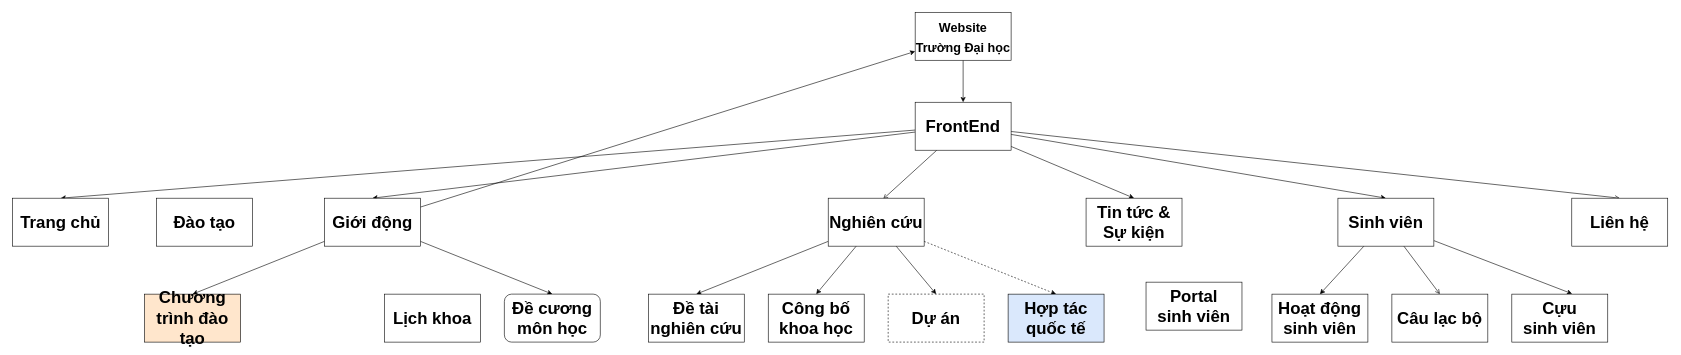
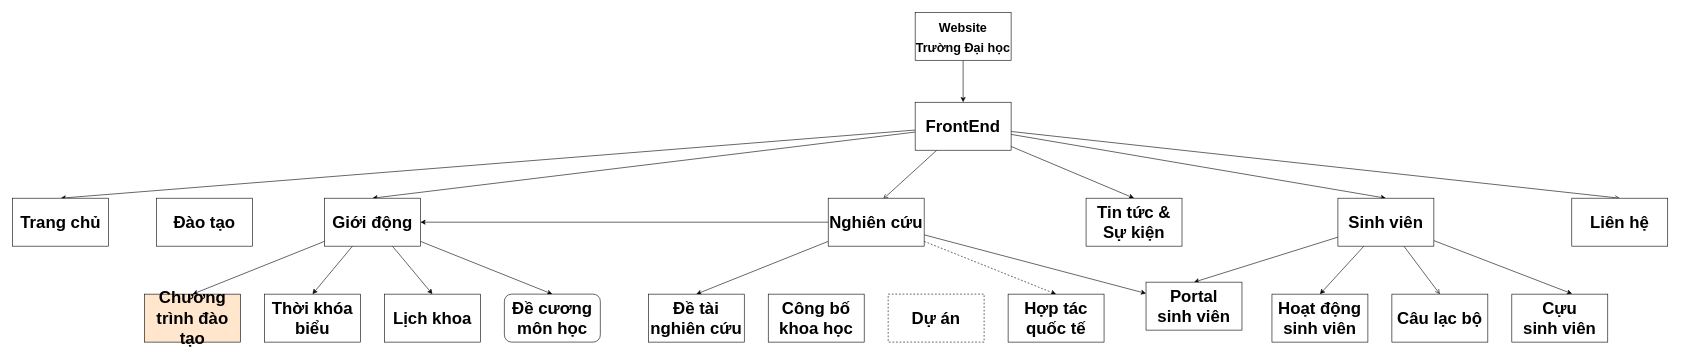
  <mxCell id="0" />
  <mxCell id="1" parent="0" />
  <mxCell id="2" style="edgeStyle=none;html=1;entryX=0.5;entryY=0;entryDx=0;entryDy=0;fontSize=28;fontStyle=1" parent="1" source="3" target="10" edge="1"><mxGeometry relative="1" as="geometry"><mxPoint x="740" y="170" as="targetPoint" /></mxGeometry></mxCell>
  <mxCell id="3" value="&lt;font style=&quot;font-size: 21px;&quot;&gt;Website Trường Đại học&lt;/font&gt;" style="rounded=0;whiteSpace=wrap;html=1;fontSize=28;fontStyle=1" parent="1" vertex="1"><mxGeometry x="1525" y="20" width="160" height="80" as="geometry" /></mxCell>
  <mxCell id="4" style="edgeStyle=none;html=1;fontSize=28;fontStyle=1" parent="1" source="10" edge="1"><mxGeometry relative="1" as="geometry"><mxPoint x="100" y="330" as="targetPoint" /></mxGeometry></mxCell>
  <mxCell id="5" style="edgeStyle=none;html=1;entryX=0.5;entryY=0;entryDx=0;entryDy=0;fontSize=28;fontStyle=1" parent="1" source="10" target="16" edge="1"><mxGeometry relative="1" as="geometry" /></mxCell>
  <mxCell id="6" style="edgeStyle=none;html=1;entryX=0.573;entryY=0.017;entryDx=0;entryDy=0;entryPerimeter=0;fontSize=28;fontStyle=1;endArrow=open;" parent="1" source="10" target="25" edge="1"><mxGeometry relative="1" as="geometry" /></mxCell>
  <mxCell id="7" style="edgeStyle=none;html=1;entryX=0.5;entryY=0;entryDx=0;entryDy=0;fontSize=28;fontStyle=1" parent="1" source="10" target="33" edge="1"><mxGeometry relative="1" as="geometry" /></mxCell>
  <mxCell id="8" style="edgeStyle=none;html=1;entryX=0.5;entryY=0;entryDx=0;entryDy=0;fontSize=28;fontStyle=1;endArrow=open;" edge="1" parent="1" source="10" target="41"><mxGeometry relative="1" as="geometry" /></mxCell>
  <mxCell id="9" style="edgeStyle=none;html=1;entryX=0.5;entryY=0;entryDx=0;entryDy=0;fontSize=28;fontStyle=1" edge="1" parent="1" source="10" target="39"><mxGeometry relative="1" as="geometry" /></mxCell>
  <mxCell id="10" value="FrontEnd" style="rounded=0;whiteSpace=wrap;html=1;fontSize=28;fontStyle=1" parent="1" vertex="1"><mxGeometry x="1525" y="170" width="160" height="80" as="geometry" /></mxCell>
  <mxCell id="11" value="Trang chủ" style="rounded=0;whiteSpace=wrap;html=1;fontSize=28;fontStyle=1" parent="1" vertex="1"><mxGeometry x="20" y="330" width="160" height="80" as="geometry" /></mxCell>
  <mxCell id="12" style="edgeStyle=none;html=1;entryX=0.5;entryY=0;entryDx=0;entryDy=0;fontSize=28;fontStyle=1" parent="1" source="16" target="17" edge="1"><mxGeometry relative="1" as="geometry"><mxPoint x="520" y="480" as="targetPoint" /></mxGeometry></mxCell>
- <mxCell id="14" style="edgeStyle=none;html=1;fontSize=28;fontStyle=1;" parent="1" source="16" target="3" edge="1"><mxGeometry relative="1" as="geometry"><mxPoint x="920" y="490" as="targetPoint" /></mxGeometry></mxCell>
+ <mxCell id="13" style="edgeStyle=none;html=1;entryX=0.5;entryY=0;entryDx=0;entryDy=0;fontSize=28;fontStyle=1" parent="1" source="16" target="18" edge="1"><mxGeometry relative="1" as="geometry"><mxPoint x="670" y="490" as="targetPoint" /></mxGeometry></mxCell>
+ <mxCell id="14" style="edgeStyle=none;html=1;entryX=0.5;entryY=0;entryDx=0;entryDy=0;fontSize=28;fontStyle=1" parent="1" source="16" target="19" edge="1"><mxGeometry relative="1" as="geometry"><mxPoint x="920" y="490" as="targetPoint" /></mxGeometry></mxCell>
  <mxCell id="15" style="edgeStyle=none;html=1;entryX=0.5;entryY=0;entryDx=0;entryDy=0;fontSize=28;fontStyle=1" parent="1" source="16" target="20" edge="1"><mxGeometry relative="1" as="geometry" /></mxCell>
  <mxCell id="16" value="Giới động" style="rounded=0;whiteSpace=wrap;html=1;fontSize=28;fontStyle=1" parent="1" vertex="1"><mxGeometry x="540" y="330" width="160" height="80" as="geometry" /></mxCell>
  <mxCell id="17" value="Chương trình đào tạo" style="rounded=0;whiteSpace=wrap;html=1;fontSize=28;fontStyle=1;fillColor=#ffe6cc;" parent="1" vertex="1"><mxGeometry x="240" y="490" width="160" height="80" as="geometry" /></mxCell>
+ <mxCell id="18" value="Thời khóa biểu" style="rounded=0;whiteSpace=wrap;html=1;fontSize=28;fontStyle=1" parent="1" vertex="1"><mxGeometry x="440" y="490" width="160" height="80" as="geometry" /></mxCell>
  <mxCell id="19" value="Lịch khoa" style="rounded=0;whiteSpace=wrap;html=1;fontSize=28;fontStyle=1" parent="1" vertex="1"><mxGeometry x="640" y="490" width="160" height="80" as="geometry" /></mxCell>
  <mxCell id="20" value="Đề cương &lt;br style=&quot;font-size: 28px;&quot;&gt;môn học" style="whiteSpace=wrap;html=1;fontSize=28;fontStyle=1;rounded=1;" parent="1" vertex="1"><mxGeometry x="840" y="490" width="160" height="80" as="geometry" /></mxCell>
  <mxCell id="21" style="edgeStyle=none;html=1;entryX=0.5;entryY=0;entryDx=0;entryDy=0;fontSize=28;fontStyle=1" parent="1" source="25" target="26" edge="1"><mxGeometry relative="1" as="geometry"><mxPoint x="1200" y="480" as="targetPoint" /></mxGeometry></mxCell>
- <mxCell id="22" style="edgeStyle=none;html=1;entryX=0.5;entryY=0;entryDx=0;entryDy=0;fontSize=28;fontStyle=1" parent="1" source="25" target="27" edge="1"><mxGeometry relative="1" as="geometry"><mxPoint x="1350" y="490" as="targetPoint" /></mxGeometry></mxCell>
- <mxCell id="23" style="edgeStyle=none;html=1;entryX=0.5;entryY=0;entryDx=0;entryDy=0;fontSize=28;fontStyle=1" parent="1" source="25" target="38" edge="1"><mxGeometry relative="1" as="geometry"><mxPoint x="1620" y="490" as="targetPoint" /></mxGeometry></mxCell>
+ <mxCell id="22" style="edgeStyle=none;html=1;fontSize=28;fontStyle=1;" parent="1" source="25" target="34" edge="1"><mxGeometry relative="1" as="geometry"><mxPoint x="1350" y="490" as="targetPoint" /></mxGeometry></mxCell>
+ <mxCell id="23" style="edgeStyle=none;html=1;fontSize=28;fontStyle=1;" parent="1" source="25" target="16" edge="1"><mxGeometry relative="1" as="geometry"><mxPoint x="1620" y="490" as="targetPoint" /></mxGeometry></mxCell>
  <mxCell id="24" style="edgeStyle=none;html=1;entryX=0.5;entryY=0;entryDx=0;entryDy=0;fontSize=28;fontStyle=1;dashed=1;" edge="1" parent="1" source="25" target="28"><mxGeometry relative="1" as="geometry" /></mxCell>
  <mxCell id="25" value="Nghiên cứu" style="rounded=0;whiteSpace=wrap;html=1;fontSize=28;fontStyle=1" parent="1" vertex="1"><mxGeometry x="1380" y="330" width="160" height="80" as="geometry" /></mxCell>
  <mxCell id="26" value="Đề tài &lt;br style=&quot;font-size: 28px;&quot;&gt;nghiên cứu" style="rounded=0;whiteSpace=wrap;html=1;fontSize=28;fontStyle=1" parent="1" vertex="1"><mxGeometry x="1080" y="490" width="160" height="80" as="geometry" /></mxCell>
  <mxCell id="27" value="Công bố &lt;br style=&quot;font-size: 28px;&quot;&gt;khoa học" style="rounded=0;whiteSpace=wrap;html=1;fontSize=28;fontStyle=1" parent="1" vertex="1"><mxGeometry x="1280" y="490" width="160" height="80" as="geometry" /></mxCell>
- <mxCell id="28" value="Hợp tác &lt;br style=&quot;font-size: 28px;&quot;&gt;quốc tế" style="rounded=0;whiteSpace=wrap;html=1;fontSize=28;fontStyle=1;fillColor=#dae8fc;" parent="1" vertex="1"><mxGeometry x="1680" y="490" width="160" height="80" as="geometry" /></mxCell>
+ <mxCell id="28" value="Hợp tác &lt;br style=&quot;font-size: 28px;&quot;&gt;quốc tế" style="rounded=0;whiteSpace=wrap;html=1;fontSize=28;fontStyle=1" parent="1" vertex="1"><mxGeometry x="1680" y="490" width="160" height="80" as="geometry" /></mxCell>
+ <mxCell id="29" style="edgeStyle=none;html=1;entryX=0.5;entryY=0;entryDx=0;entryDy=0;fontSize=28;fontStyle=1" parent="1" source="33" target="34" edge="1"><mxGeometry relative="1" as="geometry"><mxPoint x="2090" y="480" as="targetPoint" /></mxGeometry></mxCell>
  <mxCell id="30" style="edgeStyle=none;html=1;entryX=0.5;entryY=0;entryDx=0;entryDy=0;fontSize=28;fontStyle=1" parent="1" source="33" target="35" edge="1"><mxGeometry relative="1" as="geometry"><mxPoint x="2240" y="490" as="targetPoint" /></mxGeometry></mxCell>
  <mxCell id="31" style="edgeStyle=none;html=1;fontSize=28;entryX=0.5;entryY=0;entryDx=0;entryDy=0;fontStyle=1;endArrow=open;" parent="1" source="33" edge="1" target="36"><mxGeometry relative="1" as="geometry"><mxPoint x="2490" y="490" as="targetPoint" /></mxGeometry></mxCell>
  <mxCell id="32" style="edgeStyle=none;html=1;entryX=0.628;entryY=-0.008;entryDx=0;entryDy=0;entryPerimeter=0;fontSize=28;fontStyle=1" edge="1" parent="1" source="33" target="40"><mxGeometry relative="1" as="geometry" /></mxCell>
  <mxCell id="33" value="Sinh viên" style="rounded=0;whiteSpace=wrap;html=1;fontSize=28;fontStyle=1" parent="1" vertex="1"><mxGeometry x="2230" y="330" width="160" height="80" as="geometry" /></mxCell>
  <mxCell id="34" value="Portal &lt;br style=&quot;font-size: 28px;&quot;&gt;sinh viên" style="rounded=0;whiteSpace=wrap;html=1;fontSize=28;fontStyle=1" parent="1" vertex="1"><mxGeometry x="1910" y="470" width="160" height="80" as="geometry" /></mxCell>
  <mxCell id="35" value="Hoạt động &lt;br style=&quot;font-size: 28px;&quot;&gt;sinh viên" style="rounded=0;whiteSpace=wrap;html=1;fontSize=28;fontStyle=1" parent="1" vertex="1"><mxGeometry x="2120" y="490" width="160" height="80" as="geometry" /></mxCell>
  <mxCell id="36" value="Câu lạc bộ" style="rounded=0;whiteSpace=wrap;html=1;fontSize=28;fontStyle=1" parent="1" vertex="1"><mxGeometry x="2320" y="490" width="160" height="80" as="geometry" /></mxCell>
  <mxCell id="37" value="Đào tạo" style="rounded=0;whiteSpace=wrap;html=1;fontSize=28;fontStyle=1" vertex="1" parent="1"><mxGeometry x="260" y="330" width="160" height="80" as="geometry" /></mxCell>
  <mxCell id="38" value="Dự án" style="rounded=0;whiteSpace=wrap;html=1;fontSize=28;fontStyle=1;dashed=1;" vertex="1" parent="1"><mxGeometry x="1480" y="490" width="160" height="80" as="geometry" /></mxCell>
  <mxCell id="39" value="Tin tức &amp;amp; &lt;br style=&quot;font-size: 28px;&quot;&gt;Sự kiện" style="rounded=0;whiteSpace=wrap;html=1;fontSize=28;fontStyle=1" vertex="1" parent="1"><mxGeometry x="1810" y="330" width="160" height="80" as="geometry" /></mxCell>
  <mxCell id="40" value="Cựu &lt;br style=&quot;font-size: 28px;&quot;&gt;sinh viên" style="rounded=0;whiteSpace=wrap;html=1;fontSize=28;fontStyle=1" vertex="1" parent="1"><mxGeometry x="2520" y="490" width="160" height="80" as="geometry" /></mxCell>
  <mxCell id="41" value="Liên hệ" style="rounded=0;whiteSpace=wrap;html=1;fontSize=28;fontStyle=1" vertex="1" parent="1"><mxGeometry x="2620" y="330" width="160" height="80" as="geometry" /></mxCell>
